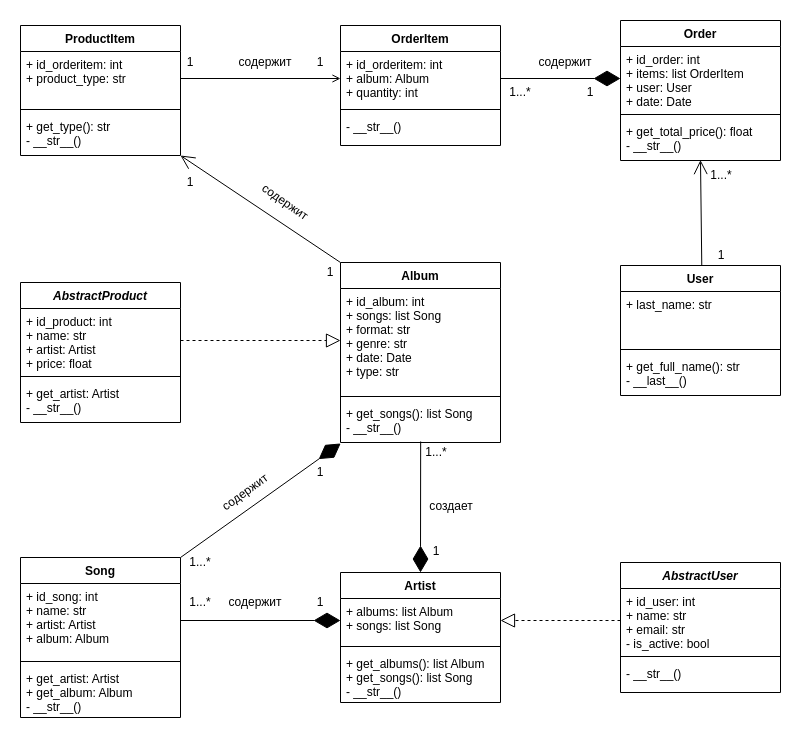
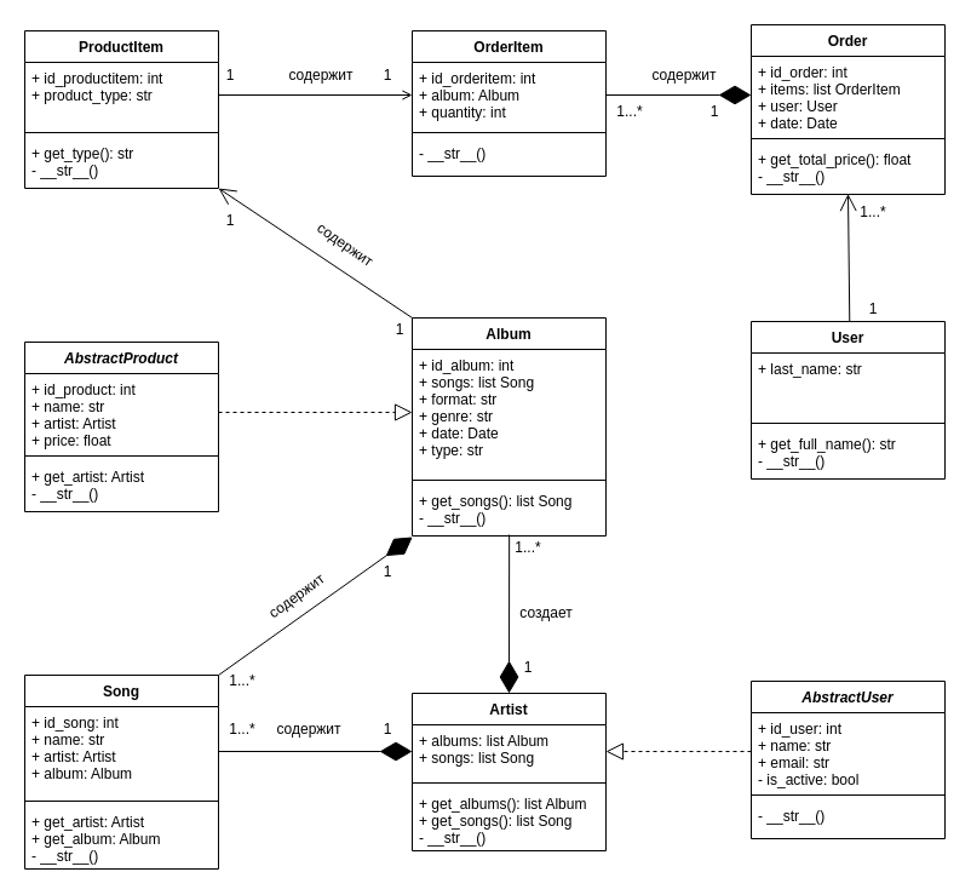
  <mxCell id="0" />
  <mxCell id="1" parent="0" />
  <mxCell id="2" value="" style="endArrow=diamondThin;endFill=1;endSize=24;html=1;entryX=0.5;entryY=0;entryDx=0;entryDy=0;exitX=0.501;exitY=0.976;exitDx=0;exitDy=0;exitPerimeter=0;" parent="1" source="43" target="36" edge="1"><mxGeometry width="160" relative="1" as="geometry"><mxPoint x="420" y="466" as="sourcePoint" /><mxPoint x="560" y="432" as="targetPoint" /></mxGeometry></mxCell>
  <mxCell id="3" value="1" style="text;html=1;strokeColor=none;fillColor=none;align=center;verticalAlign=middle;whiteSpace=wrap;rounded=0;" parent="1" vertex="1"><mxGeometry x="426" y="541" width="20" height="20" as="geometry" /></mxCell>
  <mxCell id="4" value="1...*" style="text;html=1;strokeColor=none;fillColor=none;align=center;verticalAlign=middle;whiteSpace=wrap;rounded=0;" parent="1" vertex="1"><mxGeometry x="426" y="442" width="20" height="20" as="geometry" /></mxCell>
  <mxCell id="5" value="создает" style="text;html=1;strokeColor=none;fillColor=none;align=center;verticalAlign=middle;whiteSpace=wrap;rounded=0;" parent="1" vertex="1"><mxGeometry x="426" y="496" width="50" height="20" as="geometry" /></mxCell>
  <mxCell id="6" value="" style="endArrow=open;endFill=1;endSize=12;html=1;entryX=1;entryY=1;entryDx=0;entryDy=0;exitX=0;exitY=0;exitDx=0;exitDy=0;" parent="1" source="40" target="32" edge="1"><mxGeometry width="160" relative="1" as="geometry"><mxPoint x="340" y="85" as="sourcePoint" /><mxPoint x="420" y="122" as="targetPoint" /></mxGeometry></mxCell>
  <mxCell id="7" value="содержит" style="text;html=1;strokeColor=none;fillColor=none;align=center;verticalAlign=middle;whiteSpace=wrap;rounded=0;rotation=35;" parent="1" vertex="1"><mxGeometry x="260" y="192" width="50" height="20" as="geometry" /></mxCell>
  <mxCell id="8" value="1" style="text;html=1;strokeColor=none;fillColor=none;align=center;verticalAlign=middle;whiteSpace=wrap;rounded=0;" parent="1" vertex="1"><mxGeometry x="180" y="172" width="20" height="20" as="geometry" /></mxCell>
  <mxCell id="9" value="1" style="text;html=1;strokeColor=none;fillColor=none;align=center;verticalAlign=middle;whiteSpace=wrap;rounded=0;" parent="1" vertex="1"><mxGeometry x="320" y="262" width="20" height="20" as="geometry" /></mxCell>
  <mxCell id="10" value="содержит" style="text;html=1;strokeColor=none;fillColor=none;align=center;verticalAlign=middle;whiteSpace=wrap;rounded=0;" parent="1" vertex="1"><mxGeometry x="240" y="52" width="50" height="20" as="geometry" /></mxCell>
  <mxCell id="11" value="1" style="text;html=1;strokeColor=none;fillColor=none;align=center;verticalAlign=middle;whiteSpace=wrap;rounded=0;" parent="1" vertex="1"><mxGeometry x="310" y="52" width="20" height="20" as="geometry" /></mxCell>
  <mxCell id="12" value="1" style="text;html=1;strokeColor=none;fillColor=none;align=center;verticalAlign=middle;whiteSpace=wrap;rounded=0;" parent="1" vertex="1"><mxGeometry x="180" y="52" width="20" height="20" as="geometry" /></mxCell>
  <mxCell id="13" value="" style="endArrow=diamondThin;endFill=1;endSize=24;html=1;entryX=0;entryY=0.5;entryDx=0;entryDy=0;exitX=1;exitY=0.5;exitDx=0;exitDy=0;" parent="1" source="57" target="29" edge="1"><mxGeometry width="160" relative="1" as="geometry"><mxPoint x="520" y="102" as="sourcePoint" /><mxPoint x="600" y="42" as="targetPoint" /></mxGeometry></mxCell>
  <mxCell id="14" value="1...*" style="text;html=1;strokeColor=none;fillColor=none;align=center;verticalAlign=middle;whiteSpace=wrap;rounded=0;" parent="1" vertex="1"><mxGeometry x="510" y="82" width="20" height="20" as="geometry" /></mxCell>
  <mxCell id="15" value="содержит" style="text;html=1;strokeColor=none;fillColor=none;align=center;verticalAlign=middle;whiteSpace=wrap;rounded=0;" parent="1" vertex="1"><mxGeometry x="540" y="52" width="50" height="20" as="geometry" /></mxCell>
  <mxCell id="16" value="1" style="text;html=1;strokeColor=none;fillColor=none;align=center;verticalAlign=middle;whiteSpace=wrap;rounded=0;" parent="1" vertex="1"><mxGeometry x="580" y="82" width="20" height="20" as="geometry" /></mxCell>
  <mxCell id="17" value="1...*" style="text;html=1;strokeColor=none;fillColor=none;align=center;verticalAlign=middle;whiteSpace=wrap;rounded=0;" parent="1" vertex="1"><mxGeometry x="711.28" y="165" width="20" height="20" as="geometry" /></mxCell>
  <mxCell id="18" value="1" style="text;html=1;strokeColor=none;fillColor=none;align=center;verticalAlign=middle;whiteSpace=wrap;rounded=0;" parent="1" vertex="1"><mxGeometry x="711.28" y="245" width="20" height="20" as="geometry" /></mxCell>
  <mxCell id="19" value="" style="endArrow=open;endFill=1;endSize=12;html=1;exitX=0.5;exitY=0;exitDx=0;exitDy=0;entryX=0.5;entryY=0.99;entryDx=0;entryDy=0;entryPerimeter=0;" parent="1" target="31" edge="1"><mxGeometry width="160" relative="1" as="geometry"><mxPoint x="701.28" y="265" as="sourcePoint" /><mxPoint x="700" y="176.088" as="targetPoint" /></mxGeometry></mxCell>
  <mxCell id="20" value="" style="endArrow=diamondThin;endFill=1;endSize=24;html=1;exitX=1;exitY=0;exitDx=0;exitDy=0;entryX=0.001;entryY=1.023;entryDx=0;entryDy=0;entryPerimeter=0;" parent="1" source="44" target="43" edge="1"><mxGeometry width="160" relative="1" as="geometry"><mxPoint x="370" y="142" as="sourcePoint" /><mxPoint x="510" y="202" as="targetPoint" /></mxGeometry></mxCell>
  <mxCell id="21" value="1" style="text;html=1;strokeColor=none;fillColor=none;align=center;verticalAlign=middle;whiteSpace=wrap;rounded=0;" parent="1" vertex="1"><mxGeometry x="310" y="462" width="20" height="20" as="geometry" /></mxCell>
  <mxCell id="22" value="содержит" style="text;html=1;strokeColor=none;fillColor=none;align=center;verticalAlign=middle;whiteSpace=wrap;rounded=0;rotation=-36;" parent="1" vertex="1"><mxGeometry x="220" y="482" width="50" height="20" as="geometry" /></mxCell>
  <mxCell id="23" value="1...*" style="text;html=1;strokeColor=none;fillColor=none;align=center;verticalAlign=middle;whiteSpace=wrap;rounded=0;" parent="1" vertex="1"><mxGeometry x="190" y="552" width="20" height="20" as="geometry" /></mxCell>
  <mxCell id="24" value="" style="endArrow=diamondThin;endFill=1;endSize=24;html=1;exitX=1;exitY=0.5;exitDx=0;exitDy=0;entryX=0;entryY=0.5;entryDx=0;entryDy=0;" parent="1" source="45" target="37" edge="1"><mxGeometry width="160" relative="1" as="geometry"><mxPoint x="370" y="142" as="sourcePoint" /><mxPoint x="510" y="202" as="targetPoint" /></mxGeometry></mxCell>
  <mxCell id="25" value="1" style="text;html=1;strokeColor=none;fillColor=none;align=center;verticalAlign=middle;whiteSpace=wrap;rounded=0;" parent="1" vertex="1"><mxGeometry x="310" y="592" width="20" height="20" as="geometry" /></mxCell>
  <mxCell id="26" value="1...*" style="text;html=1;strokeColor=none;fillColor=none;align=center;verticalAlign=middle;whiteSpace=wrap;rounded=0;" parent="1" vertex="1"><mxGeometry x="190" y="592" width="20" height="20" as="geometry" /></mxCell>
  <mxCell id="27" value="содержит" style="text;html=1;strokeColor=none;fillColor=none;align=center;verticalAlign=middle;whiteSpace=wrap;rounded=0;rotation=0;" parent="1" vertex="1"><mxGeometry x="230" y="592" width="50" height="20" as="geometry" /></mxCell>
  <mxCell id="28" value="Order" style="swimlane;fontStyle=1;align=center;verticalAlign=top;childLayout=stackLayout;horizontal=1;startSize=26;horizontalStack=0;resizeParent=1;resizeParentMax=0;resizeLast=0;collapsible=1;marginBottom=0;" parent="1" vertex="1"><mxGeometry x="620" y="20" width="160" height="140" as="geometry"><mxRectangle x="465" y="200" width="70" height="26" as="alternateBounds" /></mxGeometry></mxCell>
  <mxCell id="29" value="+ id_order: int&#10;+ items: list OrderItem&#10;+ user: User&#10;+ date: Date&#10;&#10;" style="text;strokeColor=none;fillColor=none;align=left;verticalAlign=top;spacingLeft=4;spacingRight=4;overflow=hidden;rotatable=0;points=[[0,0.5],[1,0.5]];portConstraint=eastwest;" parent="28" vertex="1"><mxGeometry y="26" width="160" height="64" as="geometry" /></mxCell>
  <mxCell id="30" value="" style="line;strokeWidth=1;fillColor=none;align=left;verticalAlign=middle;spacingTop=-1;spacingLeft=3;spacingRight=3;rotatable=0;labelPosition=right;points=[];portConstraint=eastwest;" parent="28" vertex="1"><mxGeometry y="90" width="160" height="8" as="geometry" /></mxCell>
  <mxCell id="31" value="+ get_total_price(): float&#10;- __str__()" style="text;strokeColor=none;fillColor=none;align=left;verticalAlign=top;spacingLeft=4;spacingRight=4;overflow=hidden;rotatable=0;points=[[0,0.5],[1,0.5]];portConstraint=eastwest;" parent="28" vertex="1"><mxGeometry y="98" width="160" height="42" as="geometry" /></mxCell>
  <mxCell id="32" value="ProductItem" style="swimlane;fontStyle=1;align=center;verticalAlign=top;childLayout=stackLayout;horizontal=1;startSize=26;horizontalStack=0;resizeParent=1;resizeParentMax=0;resizeLast=0;collapsible=1;marginBottom=0;" parent="1" vertex="1"><mxGeometry x="20" y="25" width="160" height="130" as="geometry"><mxRectangle x="465" y="390" width="90" height="26" as="alternateBounds" /></mxGeometry></mxCell>
- <mxCell id="33" value="+ id_orderitem: int&#10;+ product_type: str" style="text;strokeColor=none;fillColor=none;align=left;verticalAlign=top;spacingLeft=4;spacingRight=4;overflow=hidden;rotatable=0;points=[[0,0.5],[1,0.5]];portConstraint=eastwest;" parent="32" vertex="1"><mxGeometry y="26" width="160" height="54" as="geometry" /></mxCell>
+ <mxCell id="33" value="+ id_productitem: int&#10;+ product_type: str" style="text;strokeColor=none;fillColor=none;align=left;verticalAlign=top;spacingLeft=4;spacingRight=4;overflow=hidden;rotatable=0;points=[[0,0.5],[1,0.5]];portConstraint=eastwest;" parent="32" vertex="1"><mxGeometry y="26" width="160" height="54" as="geometry" /></mxCell>
  <mxCell id="34" value="" style="line;strokeWidth=1;fillColor=none;align=left;verticalAlign=middle;spacingTop=-1;spacingLeft=3;spacingRight=3;rotatable=0;labelPosition=right;points=[];portConstraint=eastwest;" parent="32" vertex="1"><mxGeometry y="80" width="160" height="8" as="geometry" /></mxCell>
  <mxCell id="35" value="+ get_type(): str&#10;- __str__()" style="text;strokeColor=none;fillColor=none;align=left;verticalAlign=top;spacingLeft=4;spacingRight=4;overflow=hidden;rotatable=0;points=[[0,0.5],[1,0.5]];portConstraint=eastwest;" parent="32" vertex="1"><mxGeometry y="88" width="160" height="42" as="geometry" /></mxCell>
  <mxCell id="36" value="Artist" style="swimlane;fontStyle=1;align=center;verticalAlign=top;childLayout=stackLayout;horizontal=1;startSize=26;horizontalStack=0;resizeParent=1;resizeParentMax=0;resizeLast=0;collapsible=1;marginBottom=0;" parent="1" vertex="1"><mxGeometry x="340" y="572" width="160" height="130" as="geometry"><mxRectangle x="220" y="760" width="60" height="26" as="alternateBounds" /></mxGeometry></mxCell>
  <mxCell id="37" value="+ albums: list Album&#10;+ songs: list Song&#10;" style="text;strokeColor=none;fillColor=none;align=left;verticalAlign=top;spacingLeft=4;spacingRight=4;overflow=hidden;rotatable=0;points=[[0,0.5],[1,0.5]];portConstraint=eastwest;" parent="36" vertex="1"><mxGeometry y="26" width="160" height="44" as="geometry" /></mxCell>
  <mxCell id="38" value="" style="line;strokeWidth=1;fillColor=none;align=left;verticalAlign=middle;spacingTop=-1;spacingLeft=3;spacingRight=3;rotatable=0;labelPosition=right;points=[];portConstraint=eastwest;" parent="36" vertex="1"><mxGeometry y="70" width="160" height="8" as="geometry" /></mxCell>
  <mxCell id="39" value="+ get_albums(): list Album&#10;+ get_songs(): list Song&#10;- __str__()" style="text;strokeColor=none;fillColor=none;align=left;verticalAlign=top;spacingLeft=4;spacingRight=4;overflow=hidden;rotatable=0;points=[[0,0.5],[1,0.5]];portConstraint=eastwest;" parent="36" vertex="1"><mxGeometry y="78" width="160" height="52" as="geometry" /></mxCell>
  <mxCell id="40" value="Album" style="swimlane;fontStyle=1;align=center;verticalAlign=top;childLayout=stackLayout;horizontal=1;startSize=26;horizontalStack=0;resizeParent=1;resizeParentMax=0;resizeLast=0;collapsible=1;marginBottom=0;" parent="1" vertex="1"><mxGeometry x="340" y="262" width="160" height="180" as="geometry"><mxRectangle x="220" y="340" width="70" height="26" as="alternateBounds" /></mxGeometry></mxCell>
  <mxCell id="41" value="+ id_album: int&#10;+ songs: list Song&#10;+ format: str&#10;+ genre: str&#10;+ date: Date&#10;+ type: str&#10;" style="text;strokeColor=none;fillColor=none;align=left;verticalAlign=top;spacingLeft=4;spacingRight=4;overflow=hidden;rotatable=0;points=[[0,0.5],[1,0.5]];portConstraint=eastwest;" parent="40" vertex="1"><mxGeometry y="26" width="160" height="104" as="geometry" /></mxCell>
  <mxCell id="42" value="" style="line;strokeWidth=1;fillColor=none;align=left;verticalAlign=middle;spacingTop=-1;spacingLeft=3;spacingRight=3;rotatable=0;labelPosition=right;points=[];portConstraint=eastwest;" parent="40" vertex="1"><mxGeometry y="130" width="160" height="8" as="geometry" /></mxCell>
  <mxCell id="43" value="+ get_songs(): list Song&#10;- __str__()" style="text;strokeColor=none;fillColor=none;align=left;verticalAlign=top;spacingLeft=4;spacingRight=4;overflow=hidden;rotatable=0;points=[[0,0.5],[1,0.5]];portConstraint=eastwest;" parent="40" vertex="1"><mxGeometry y="138" width="160" height="42" as="geometry" /></mxCell>
  <mxCell id="44" value="Song" style="swimlane;fontStyle=1;align=center;verticalAlign=top;childLayout=stackLayout;horizontal=1;startSize=26;horizontalStack=0;resizeParent=1;resizeParentMax=0;resizeLast=0;collapsible=1;marginBottom=0;" parent="1" vertex="1"><mxGeometry x="20" y="557" width="160" height="160" as="geometry"><mxRectangle x="220" y="570" width="60" height="26" as="alternateBounds" /></mxGeometry></mxCell>
  <mxCell id="45" value="+ id_song: int&#10;+ name: str&#10;+ artist: Artist&#10;+ album: Album&#10;" style="text;strokeColor=none;fillColor=none;align=left;verticalAlign=top;spacingLeft=4;spacingRight=4;overflow=hidden;rotatable=0;points=[[0,0.5],[1,0.5]];portConstraint=eastwest;" parent="44" vertex="1"><mxGeometry y="26" width="160" height="74" as="geometry" /></mxCell>
  <mxCell id="46" value="" style="line;strokeWidth=1;fillColor=none;align=left;verticalAlign=middle;spacingTop=-1;spacingLeft=3;spacingRight=3;rotatable=0;labelPosition=right;points=[];portConstraint=eastwest;" parent="44" vertex="1"><mxGeometry y="100" width="160" height="8" as="geometry" /></mxCell>
  <mxCell id="47" value="+ get_artist: Artist&#10;+ get_album: Album&#10;- __str__()" style="text;strokeColor=none;fillColor=none;align=left;verticalAlign=top;spacingLeft=4;spacingRight=4;overflow=hidden;rotatable=0;points=[[0,0.5],[1,0.5]];portConstraint=eastwest;" parent="44" vertex="1"><mxGeometry y="108" width="160" height="52" as="geometry" /></mxCell>
  <mxCell id="48" value="AbstractUser" style="swimlane;fontStyle=3;align=center;verticalAlign=top;childLayout=stackLayout;horizontal=1;startSize=26;horizontalStack=0;resizeParent=1;resizeParentMax=0;resizeLast=0;collapsible=1;marginBottom=0;" parent="1" vertex="1"><mxGeometry x="620" y="562" width="160" height="130" as="geometry"><mxRectangle x="465" y="760" width="110" height="26" as="alternateBounds" /></mxGeometry></mxCell>
  <mxCell id="49" value="+ id_user: int&#10;+ name: str&#10;+ email: str&#10;- is_active: bool&#10;" style="text;strokeColor=none;fillColor=none;align=left;verticalAlign=top;spacingLeft=4;spacingRight=4;overflow=hidden;rotatable=0;points=[[0,0.5],[1,0.5]];portConstraint=eastwest;" parent="48" vertex="1"><mxGeometry y="26" width="160" height="64" as="geometry" /></mxCell>
  <mxCell id="50" value="" style="line;strokeWidth=1;fillColor=none;align=left;verticalAlign=middle;spacingTop=-1;spacingLeft=3;spacingRight=3;rotatable=0;labelPosition=right;points=[];portConstraint=eastwest;" parent="48" vertex="1"><mxGeometry y="90" width="160" height="8" as="geometry" /></mxCell>
  <mxCell id="51" value="- __str__()" style="text;strokeColor=none;fillColor=none;align=left;verticalAlign=top;spacingLeft=4;spacingRight=4;overflow=hidden;rotatable=0;points=[[0,0.5],[1,0.5]];portConstraint=eastwest;" parent="48" vertex="1"><mxGeometry y="98" width="160" height="32" as="geometry" /></mxCell>
  <mxCell id="52" value="User" style="swimlane;fontStyle=1;align=center;verticalAlign=top;childLayout=stackLayout;horizontal=1;startSize=26;horizontalStack=0;resizeParent=1;resizeParentMax=0;resizeLast=0;collapsible=1;marginBottom=0;" parent="1" vertex="1"><mxGeometry x="620" y="265" width="160" height="130" as="geometry"><mxRectangle x="465" y="570" width="60" height="26" as="alternateBounds" /></mxGeometry></mxCell>
  <mxCell id="53" value="+ last_name: str&#10;" style="text;strokeColor=none;fillColor=none;align=left;verticalAlign=top;spacingLeft=4;spacingRight=4;overflow=hidden;rotatable=0;points=[[0,0.5],[1,0.5]];portConstraint=eastwest;" parent="52" vertex="1"><mxGeometry y="26" width="160" height="54" as="geometry" /></mxCell>
  <mxCell id="54" value="" style="line;strokeWidth=1;fillColor=none;align=left;verticalAlign=middle;spacingTop=-1;spacingLeft=3;spacingRight=3;rotatable=0;labelPosition=right;points=[];portConstraint=eastwest;" parent="52" vertex="1"><mxGeometry y="80" width="160" height="8" as="geometry" /></mxCell>
- <mxCell id="55" value="+ get_full_name(): str&#10;- __last__()" style="text;strokeColor=none;fillColor=none;align=left;verticalAlign=top;spacingLeft=4;spacingRight=4;overflow=hidden;rotatable=0;points=[[0,0.5],[1,0.5]];portConstraint=eastwest;" parent="52" vertex="1"><mxGeometry y="88" width="160" height="42" as="geometry" /></mxCell>
+ <mxCell id="55" value="+ get_full_name(): str&#10;- __str__()" style="text;strokeColor=none;fillColor=none;align=left;verticalAlign=top;spacingLeft=4;spacingRight=4;overflow=hidden;rotatable=0;points=[[0,0.5],[1,0.5]];portConstraint=eastwest;" parent="52" vertex="1"><mxGeometry y="88" width="160" height="42" as="geometry" /></mxCell>
  <mxCell id="56" value="OrderItem" style="swimlane;fontStyle=1;align=center;verticalAlign=top;childLayout=stackLayout;horizontal=1;startSize=26;horizontalStack=0;resizeParent=1;resizeParentMax=0;resizeLast=0;collapsible=1;marginBottom=0;" parent="1" vertex="1"><mxGeometry x="340" y="25" width="160" height="120" as="geometry"><mxRectangle x="465" y="390" width="90" height="26" as="alternateBounds" /></mxGeometry></mxCell>
  <mxCell id="57" value="+ id_orderitem: int&#10;+ album: Album&#10;+ quantity: int&#10;" style="text;strokeColor=none;fillColor=none;align=left;verticalAlign=top;spacingLeft=4;spacingRight=4;overflow=hidden;rotatable=0;points=[[0,0.5],[1,0.5]];portConstraint=eastwest;" parent="56" vertex="1"><mxGeometry y="26" width="160" height="54" as="geometry" /></mxCell>
  <mxCell id="58" value="" style="line;strokeWidth=1;fillColor=none;align=left;verticalAlign=middle;spacingTop=-1;spacingLeft=3;spacingRight=3;rotatable=0;labelPosition=right;points=[];portConstraint=eastwest;" parent="56" vertex="1"><mxGeometry y="80" width="160" height="8" as="geometry" /></mxCell>
  <mxCell id="59" value="- __str__()" style="text;strokeColor=none;fillColor=none;align=left;verticalAlign=top;spacingLeft=4;spacingRight=4;overflow=hidden;rotatable=0;points=[[0,0.5],[1,0.5]];portConstraint=eastwest;" parent="56" vertex="1"><mxGeometry y="88" width="160" height="32" as="geometry" /></mxCell>
  <mxCell id="60" value="AbstractProduct" style="swimlane;fontStyle=3;align=center;verticalAlign=top;childLayout=stackLayout;horizontal=1;startSize=26;horizontalStack=0;resizeParent=1;resizeParentMax=0;resizeLast=0;collapsible=1;marginBottom=0;" parent="1" vertex="1"><mxGeometry x="20" y="282" width="160" height="140" as="geometry"><mxRectangle x="220" y="570" width="60" height="26" as="alternateBounds" /></mxGeometry></mxCell>
  <mxCell id="61" value="+ id_product: int&#10;+ name: str&#10;+ artist: Artist&#10;+ price: float&#10;" style="text;strokeColor=none;fillColor=none;align=left;verticalAlign=top;spacingLeft=4;spacingRight=4;overflow=hidden;rotatable=0;points=[[0,0.5],[1,0.5]];portConstraint=eastwest;" parent="60" vertex="1"><mxGeometry y="26" width="160" height="64" as="geometry" /></mxCell>
  <mxCell id="62" value="" style="line;strokeWidth=1;fillColor=none;align=left;verticalAlign=middle;spacingTop=-1;spacingLeft=3;spacingRight=3;rotatable=0;labelPosition=right;points=[];portConstraint=eastwest;" parent="60" vertex="1"><mxGeometry y="90" width="160" height="8" as="geometry" /></mxCell>
  <mxCell id="63" value="+ get_artist: Artist&#10;- __str__()" style="text;strokeColor=none;fillColor=none;align=left;verticalAlign=top;spacingLeft=4;spacingRight=4;overflow=hidden;rotatable=0;points=[[0,0.5],[1,0.5]];portConstraint=eastwest;" parent="60" vertex="1"><mxGeometry y="98" width="160" height="42" as="geometry" /></mxCell>
  <mxCell id="64" value="" style="endArrow=block;dashed=1;endFill=0;endSize=12;html=1;entryX=1;entryY=0.5;entryDx=0;entryDy=0;exitX=0;exitY=0.5;exitDx=0;exitDy=0;" parent="1" source="49" target="37" edge="1"><mxGeometry width="160" relative="1" as="geometry"><mxPoint x="310" y="522" as="sourcePoint" /><mxPoint x="470" y="522" as="targetPoint" /></mxGeometry></mxCell>
  <mxCell id="65" value="" style="endArrow=block;dashed=1;endFill=0;endSize=12;html=1;exitX=1;exitY=0.5;exitDx=0;exitDy=0;entryX=0;entryY=0.5;entryDx=0;entryDy=0;" parent="1" source="61" target="41" edge="1"><mxGeometry width="160" relative="1" as="geometry"><mxPoint x="310" y="272" as="sourcePoint" /><mxPoint x="470" y="272" as="targetPoint" /></mxGeometry></mxCell>
  <mxCell id="66" value="" style="endArrow=open;html=1;edgeStyle=orthogonalEdgeStyle;exitX=1;exitY=0.5;exitDx=0;exitDy=0;entryX=0;entryY=0.5;entryDx=0;entryDy=0;" parent="1" source="33" target="57" edge="1"><mxGeometry relative="1" as="geometry"><mxPoint x="310" y="182" as="sourcePoint" /><mxPoint x="470" y="182" as="targetPoint" /></mxGeometry></mxCell>
